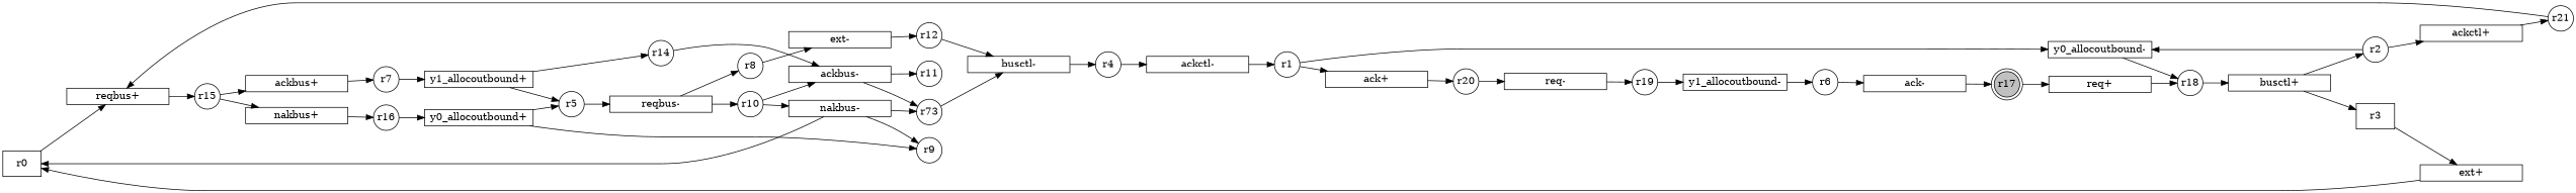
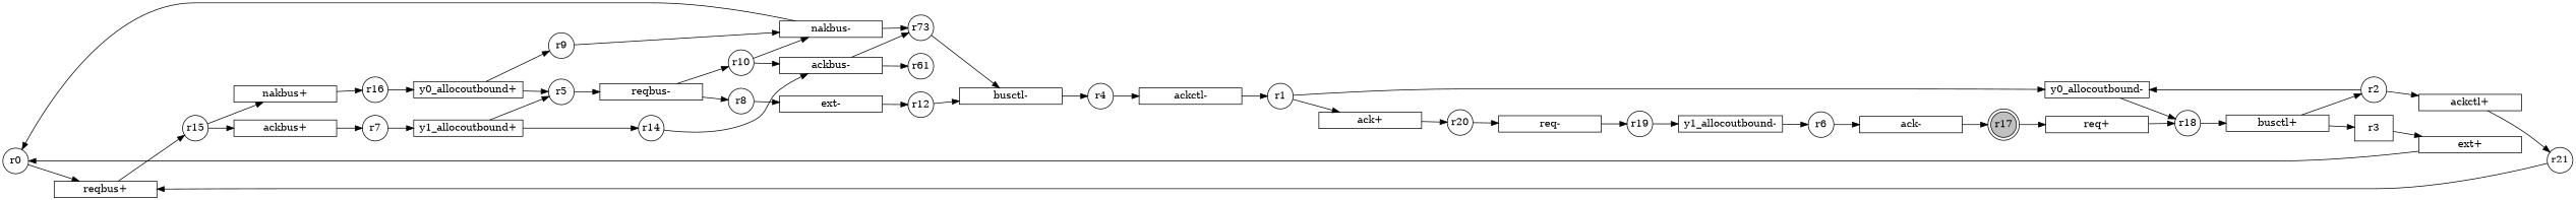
  digraph {
    rankdir=LR
    node [fixedsize=2 shape=circle]
-   r0 [shape=box]
+   r0
    r1
    r18
    r2
    r21
    r3 [shape=box]
    r4
    r9
    r5
    r10
    r8
    r6
-   r11
+   r11 [label=r61]
    r7
    r14
    r12
    n17 [label=r73]
    r20
    r15
    r16
    r19
    r17 [color=black fillcolor=gray shape=doublecircle style=filled]
    n23 [forcelabels=false height=0.2 label="y0_allocoutbound-" shape=rect width=2 fixedsize=""]
    n24 [forcelabels=false height=0.2 label="ackctl+" shape=rect width=2 fixedsize=""]
    n25 [forcelabels=false height=0.2 label="ext+" shape=rect width=2 fixedsize=""]
    n26 [forcelabels=false height=0.2 label="ackctl-" shape=rect width=2 fixedsize=""]
    n27 [forcelabels=false height=0.2 label="reqbus-" shape=rect width=2 fixedsize=""]
    n28 [forcelabels=false height=0.2 label="ack-" shape=rect width=2 fixedsize=""]
    n29 [forcelabels=false height=0.2 label="y1_allocoutbound+" shape=rect width=2 fixedsize=""]
    n30 [forcelabels=false height=0.2 label="ext-" shape=rect width=2 fixedsize=""]
    n31 [forcelabels=false height=0.2 label="nakbus-" shape=rect width=2 fixedsize=""]
    n32 [forcelabels=false height=0.2 label="ack+" shape=rect width=2 fixedsize=""]
    n33 [forcelabels=false height=0.2 label="busctl-" shape=rect width=2 fixedsize=""]
    n34 [forcelabels=false height=0.2 label="ackbus-" shape=rect width=2 fixedsize=""]
    n35 [forcelabels=false height=0.2 label="ackbus+" shape=rect width=2 fixedsize=""]
    n36 [forcelabels=false height=0.2 label="nakbus+" shape=rect width=2 fixedsize=""]
    n37 [forcelabels=false height=0.2 label="y0_allocoutbound+" shape=rect width=2 fixedsize=""]
    n38 [forcelabels=false height=0.2 label="req+" shape=rect width=2 fixedsize=""]
    n39 [forcelabels=false height=0.2 label="busctl+" shape=rect width=2 fixedsize=""]
    n40 [forcelabels=false height=0.2 label="y1_allocoutbound-" shape=rect width=2 fixedsize=""]
    n41 [forcelabels=false height=0.2 label="req-" shape=rect width=2 fixedsize=""]
    n42 [forcelabels=false height=0.2 label="reqbus+" shape=rect width=2 fixedsize=""]
    subgraph sub_1 {
      r0
      r1
      r18
      r2
      r21
      r3
      r4
      r9
      r5
      r10
      r8
      r6
      r11
      r7
      r14
      r12
      n17
      r20
      r15
      r16
      r19
    }
    subgraph sub_2 {
      r17
    }
    subgraph sub_3 {
      n23
      n24
      n25
      n26
      n27
      n28
      n29
      n30
      n31
      n32
      n33
      n34
      n35
      n36
      n37
      n38
      n39
      n40
      n41
      n42
    }
    r0 -> n42
    r1 -> n23
    r1 -> n32
    r18 -> n39
    r2 -> n23
    r2 -> n24
    r21 -> n42
    r3 -> n25
    r4 -> n26
-   n31 -> r9
+   r9 -> n31
    r5 -> n27
    r10 -> n31
    r10 -> n34
    r8 -> n30
    r6 -> n28
    r7 -> n29
    r14 -> n34
    r12 -> n33
    n17 -> n33
    r20 -> n41
    r15 -> n35
    r15 -> n36
    r16 -> n37
    r19 -> n40
    r17 -> n38
    n23 -> r18
    n24 -> r21
    n25 -> r0
    n26 -> r1
    n27 -> r10
    n27 -> r8
    n28 -> r17
    n29 -> r5
    n29 -> r14
    n30 -> r12
    n31 -> r0
    n31 -> n17
    n32 -> r20
    n33 -> r4
    n34 -> r11
    n34 -> n17
    n35 -> r7
    n36 -> r16
    n37 -> r9
    n37 -> r5
    n38 -> r18
    n39 -> r2
    n39 -> r3
    n40 -> r6
    n41 -> r19
    n42 -> r15
  }
